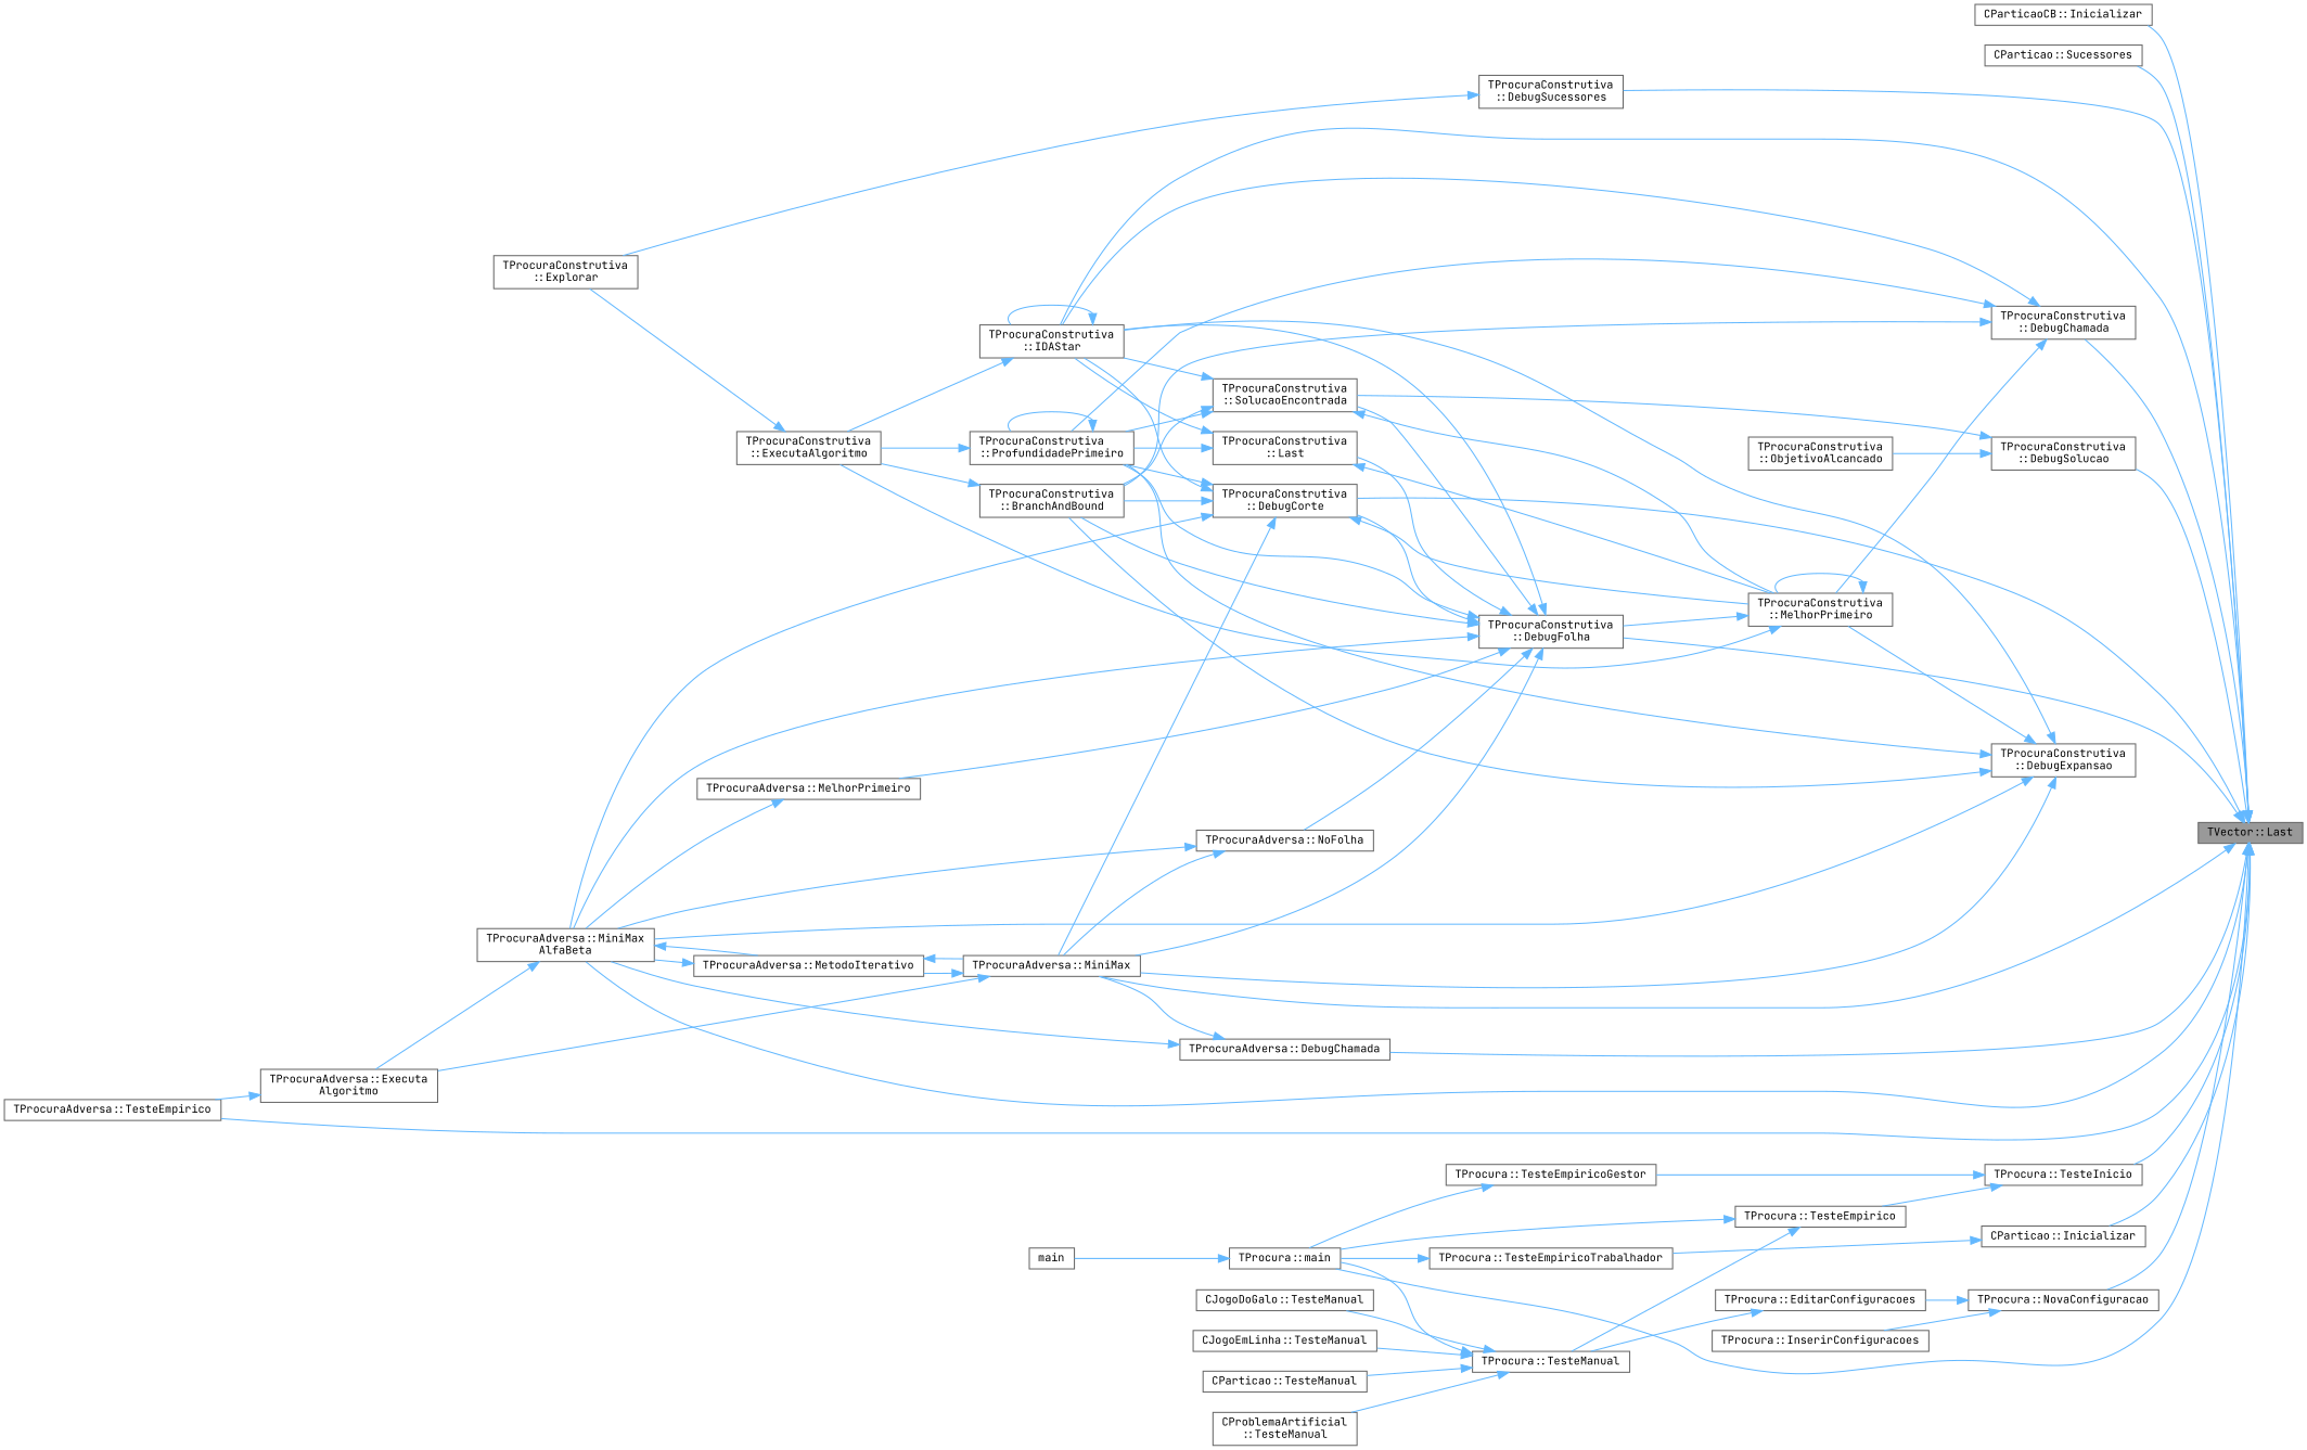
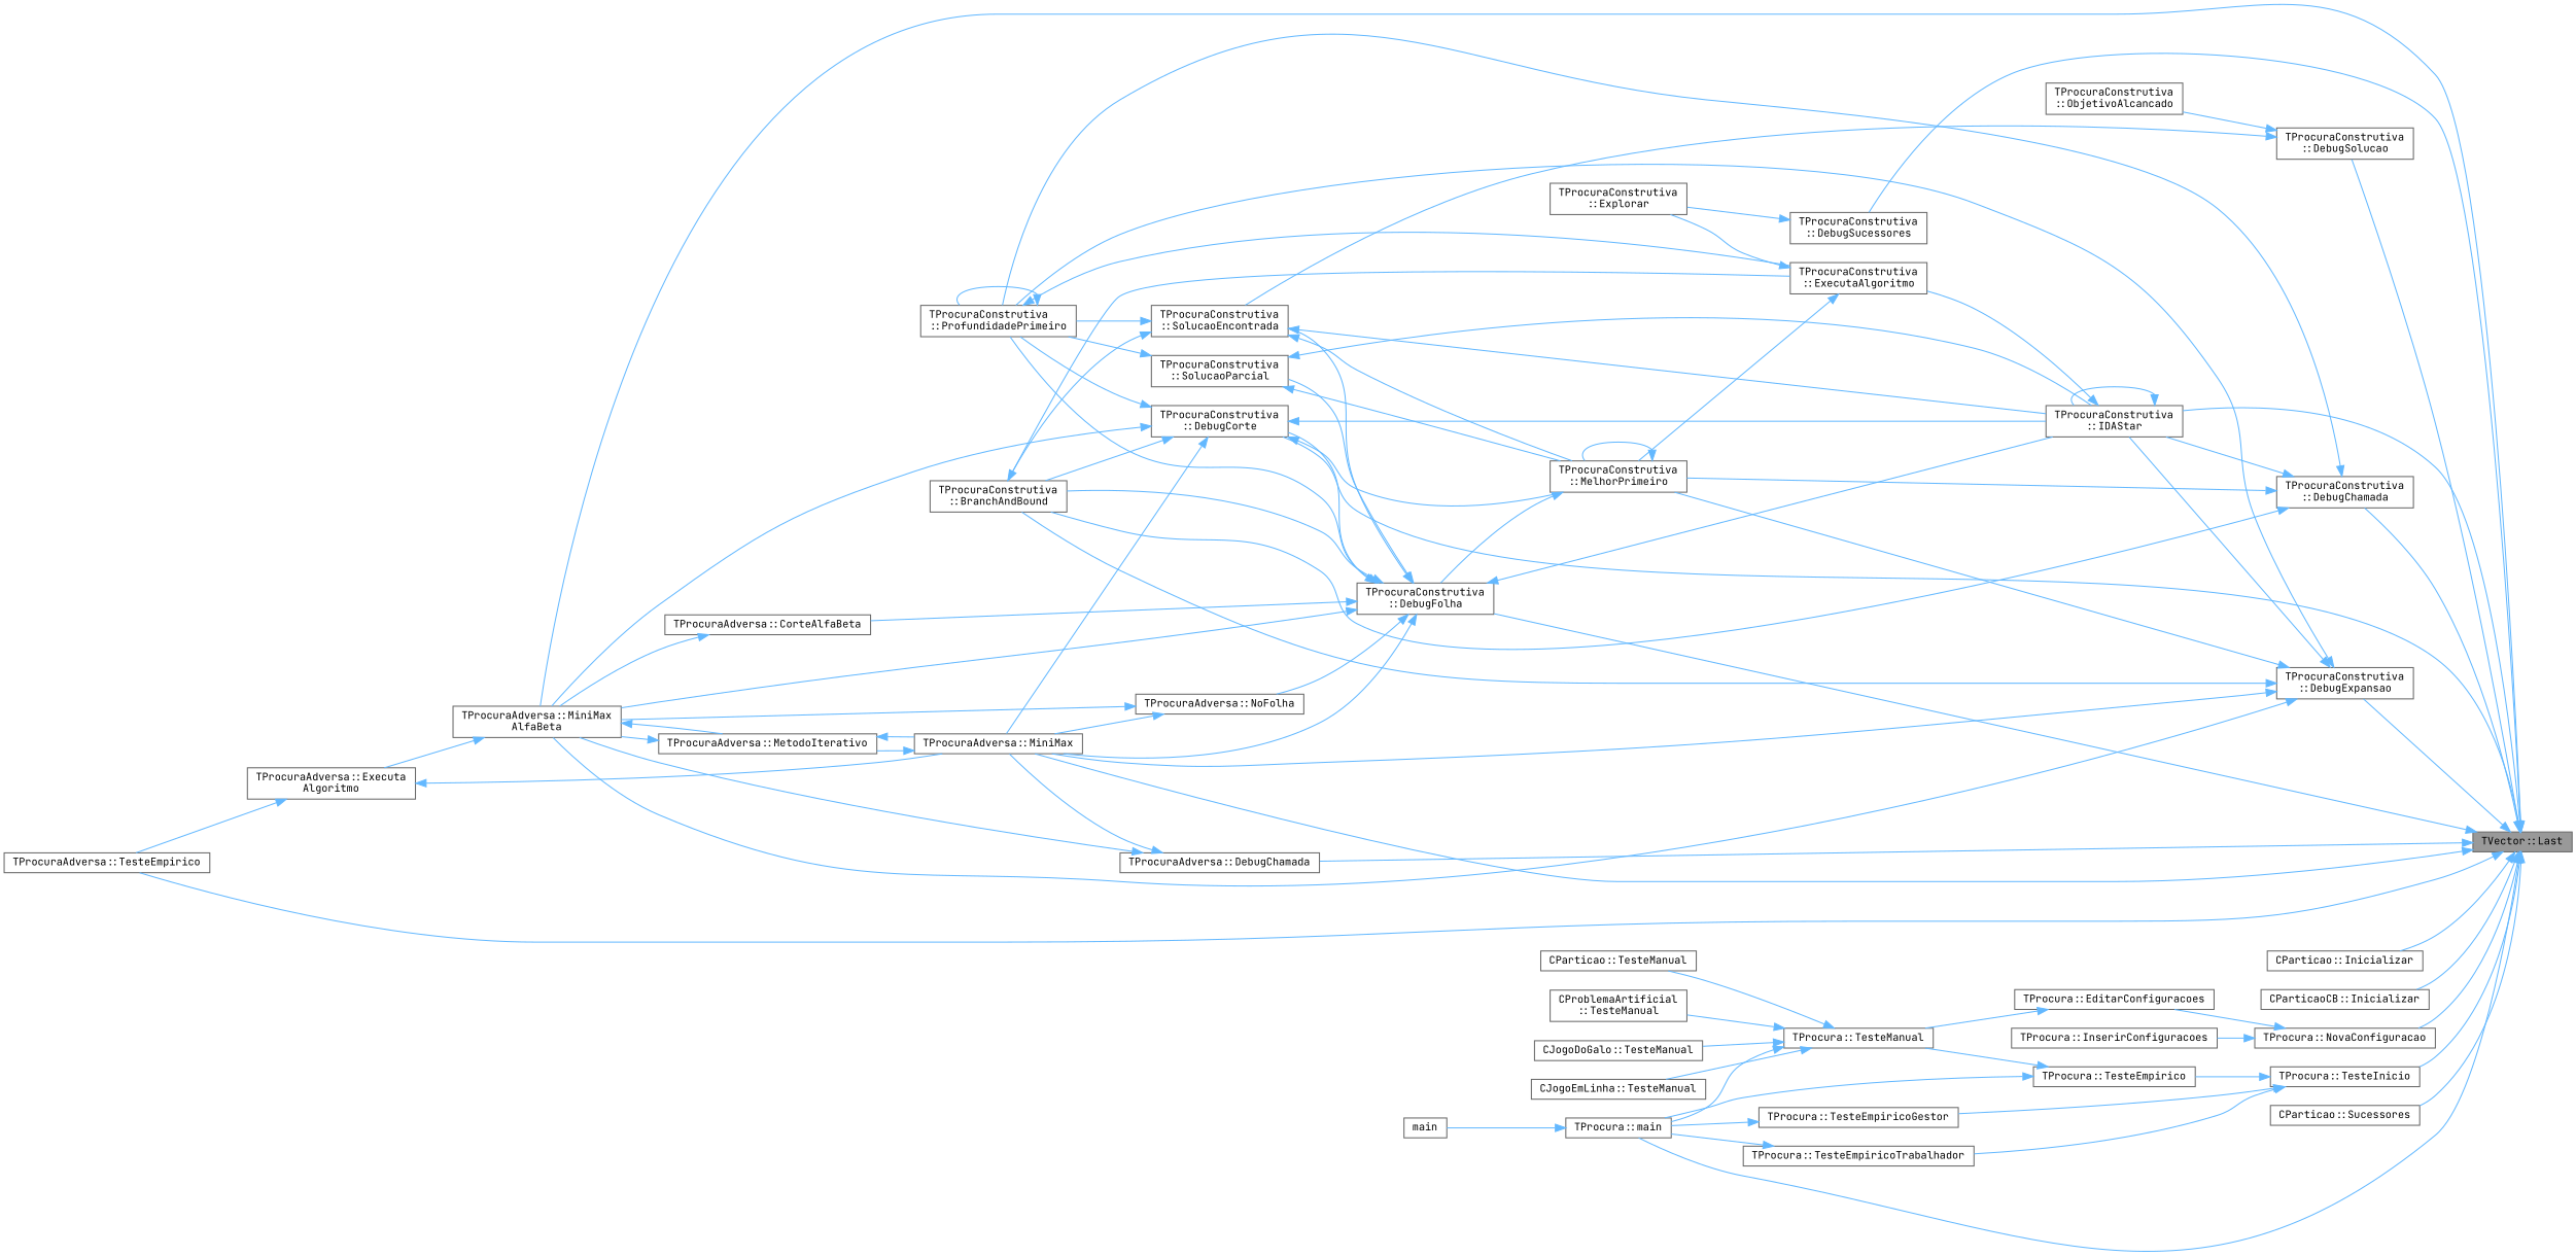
  digraph {
    fontname="JetBrains Mono"
    rankdir=RL
    node [color=grey40 fillcolor=white fontname="JetBrains Mono" fontsize=10 shape=box style=filled]
    edge [color=steelblue1 dir=back fontname="JetBrains Mono" fontsize=10 labelfontname=Helvetica labelfontsize=10 style=solid]
    n1 [color=gray40 fillcolor=grey60 fontcolor=black height=0.2 label="TVector::Last" width=0.4]
    n2 [height=0.2 label="TProcuraConstrutiva\l::DebugChamada" width=0.4]
    n3 [height=0.2 label="TProcuraConstrutiva\l::IDAStar" width=0.4]
    n4 [height=0.2 label="TProcuraAdversa::DebugChamada" width=0.4]
    n5 [height=0.2 label="TProcuraAdversa::MiniMax" width=0.4]
    n6 [height=0.2 label="TProcuraAdversa::TesteEmpirico" width=0.4]
    n7 [height=0.2 label="TProcuraAdversa::MiniMax\lAlfaBeta" width=0.4]
    n8 [height=0.2 label="TProcuraConstrutiva\l::DebugCorte" width=0.4]
    n9 [height=0.2 label="TProcuraConstrutiva\l::DebugExpansao" width=0.4]
    n10 [height=0.2 label="TProcuraConstrutiva\l::DebugFolha" width=0.4]
    n11 [height=0.2 label="TProcuraConstrutiva\l::DebugSolucao" width=0.4]
    n12 [height=0.2 label="TProcuraConstrutiva\l::DebugSucessores" width=0.4]
    n13 [height=0.2 label="CParticao::Inicializar" width=0.4]
    n14 [height=0.2 label="CParticaoCB::Inicializar" width=0.4]
    n15 [height=0.2 label="TProcura::main" width=0.4]
    n16 [height=0.2 label="TProcura::NovaConfiguracao" width=0.4]
    n17 [height=0.2 label="CParticao::Sucessores" width=0.4]
    n18 [height=0.2 label="TProcura::TesteInicio" width=0.4]
    n19 [height=0.2 label="TProcuraConstrutiva\l::BranchAndBound" width=0.4]
    n20 [height=0.2 label="TProcuraConstrutiva\l::MelhorPrimeiro" width=0.4]
    n21 [height=0.2 label="TProcuraConstrutiva\l::ProfundidadePrimeiro" width=0.4]
    n22 [height=0.2 label="TProcuraConstrutiva\l::ExecutaAlgoritmo" width=0.4]
    n23 [height=0.2 label="TProcuraAdversa::Executa\lAlgoritmo" width=0.4]
    n24 [height=0.2 label="TProcuraAdversa::MetodoIterativo" width=0.4]
-   n25 [height=0.2 label="TProcuraAdversa::MelhorPrimeiro" width=0.4]
+   n25 [height=0.2 label="TProcuraAdversa::CorteAlfaBeta" width=0.4]
    n26 [height=0.2 label="TProcuraAdversa::NoFolha" width=0.4]
    n27 [height=0.2 label="TProcuraConstrutiva\l::SolucaoEncontrada" width=0.4]
-   n28 [height=0.2 label="TProcuraConstrutiva\l::Last" width=0.4]
+   n28 [height=0.2 label="TProcuraConstrutiva\l::SolucaoParcial" width=0.4]
    n29 [height=0.2 label="TProcuraConstrutiva\l::ObjetivoAlcancado" width=0.4]
    n30 [height=0.2 label="TProcuraConstrutiva\l::Explorar" width=0.4]
    n31 [height=0.2 label=main width=0.4]
    n32 [height=0.2 label="TProcura::EditarConfiguracoes" width=0.4]
    n33 [height=0.2 label="TProcura::InserirConfiguracoes" width=0.4]
    n34 [height=0.2 label="TProcura::TesteEmpirico" width=0.4]
    n35 [height=0.2 label="TProcura::TesteEmpiricoGestor" width=0.4]
    n36 [height=0.2 label="TProcura::TesteEmpiricoTrabalhador" width=0.4]
    n37 [height=0.2 label="TProcura::TesteManual" width=0.4]
    n38 [height=0.2 label="CJogoDoGalo::TesteManual" width=0.4]
    n39 [height=0.2 label="CJogoEmLinha::TesteManual" width=0.4]
    n40 [height=0.2 label="CParticao::TesteManual" width=0.4]
    n41 [height=0.2 label="CProblemaArtificial\l::TesteManual" width=0.4]
    n1 -> n2
    n1 -> n3
    n1 -> n4
    n1 -> n5
    n1 -> n6
    n1 -> n7
    n1 -> n8
+   n1 -> n9
    n1 -> n10
    n1 -> n11
    n1 -> n12
    n1 -> n13
    n1 -> n14
    n1 -> n15
    n1 -> n16
    n1 -> n17
    n1 -> n18
    n2 -> n3
    n2 -> n19
    n2 -> n20
    n2 -> n21
    n3 -> n3
    n3 -> n22
    n4 -> n5
    n4 -> n7
-   n5 -> n23
+   n23 -> n5
    n5 -> n24
    n7 -> n23
    n7 -> n24
    n8 -> n3
    n8 -> n5
    n8 -> n7
    n8 -> n19
    n8 -> n20
    n8 -> n21
    n9 -> n3
    n9 -> n5
    n9 -> n7
    n9 -> n19
    n9 -> n20
    n9 -> n21
    n10 -> n3
    n10 -> n5
    n10 -> n7
    n10 -> n8
    n10 -> n19
    n10 -> n21
    n10 -> n25
    n10 -> n26
    n10 -> n27
    n10 -> n28
    n11 -> n27
    n11 -> n29
    n12 -> n30
    n15 -> n31
    n16 -> n32
    n16 -> n33
    n18 -> n34
    n18 -> n35
-   n13 -> n36
+   n18 -> n36
    n19 -> n22
    n20 -> n10
    n20 -> n20
-   n20 -> n22
+   n22 -> n20
    n21 -> n21
    n21 -> n22
    n22 -> n30
    n23 -> n6
    n24 -> n5
    n24 -> n7
    n25 -> n7
    n26 -> n5
    n26 -> n7
    n27 -> n3
    n27 -> n19
    n27 -> n20
    n27 -> n21
    n28 -> n3
    n28 -> n20
    n28 -> n21
    n32 -> n37
    n34 -> n15
    n34 -> n37
    n35 -> n15
    n36 -> n15
    n37 -> n15
    n37 -> n38
    n37 -> n39
    n37 -> n40
    n37 -> n41
  }
